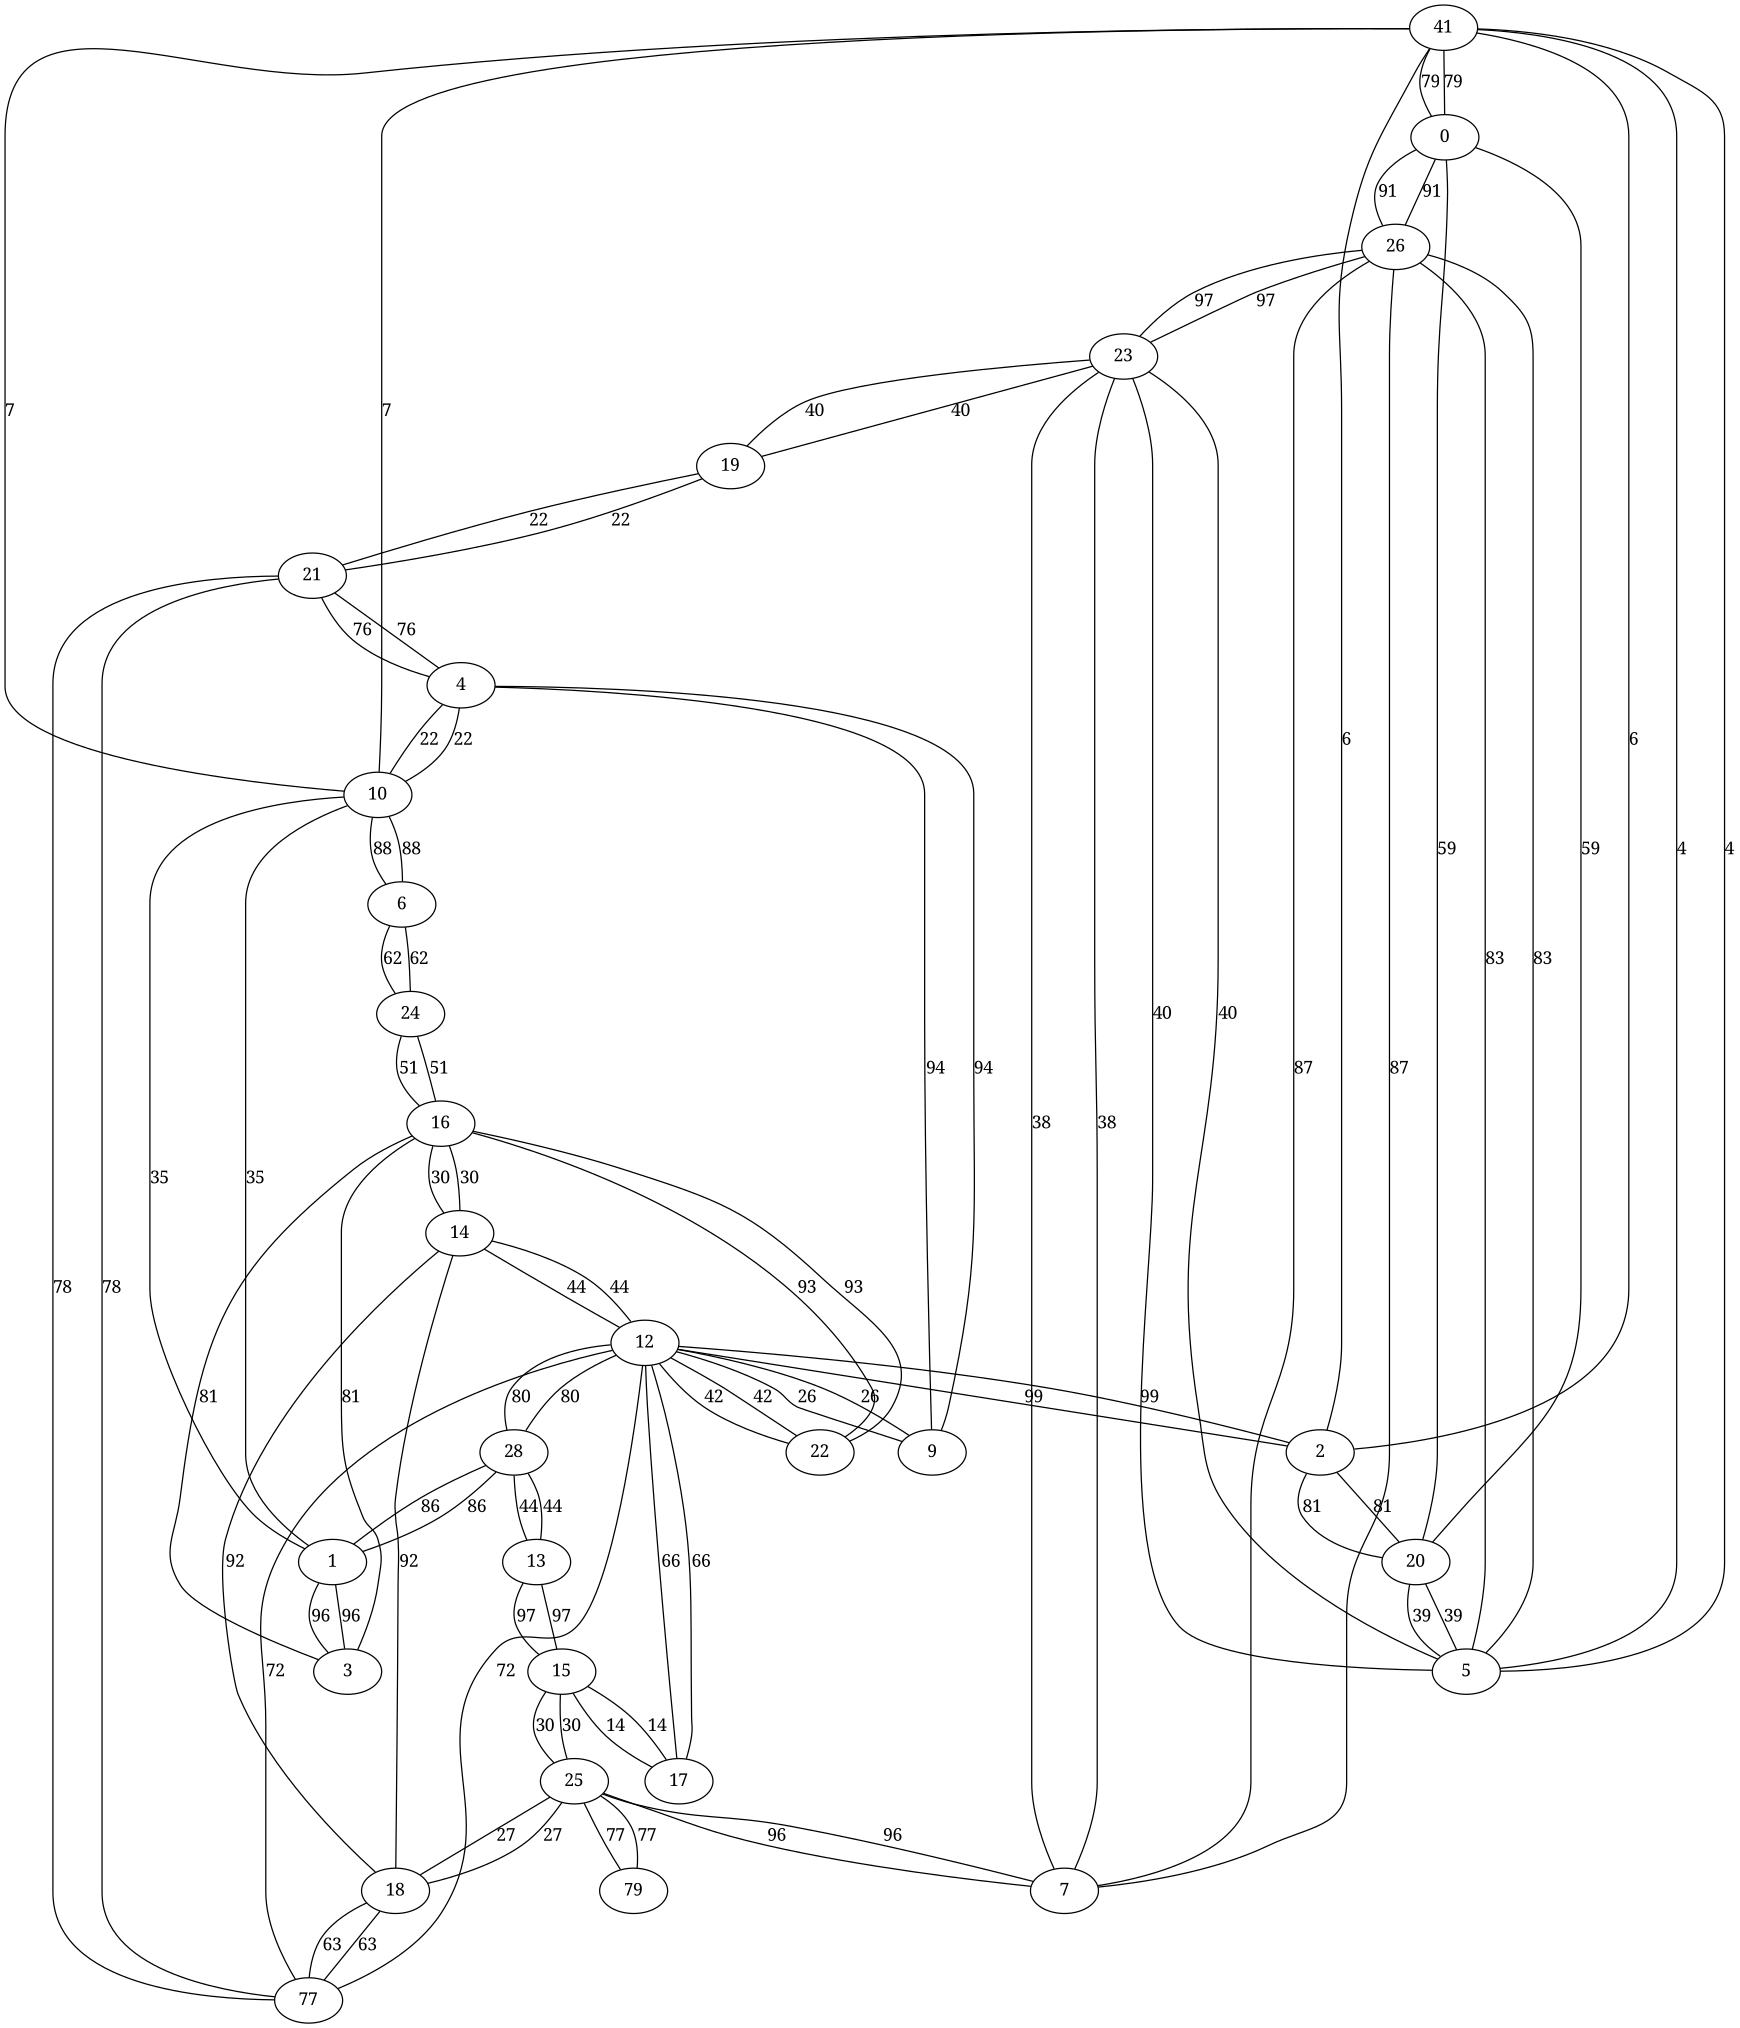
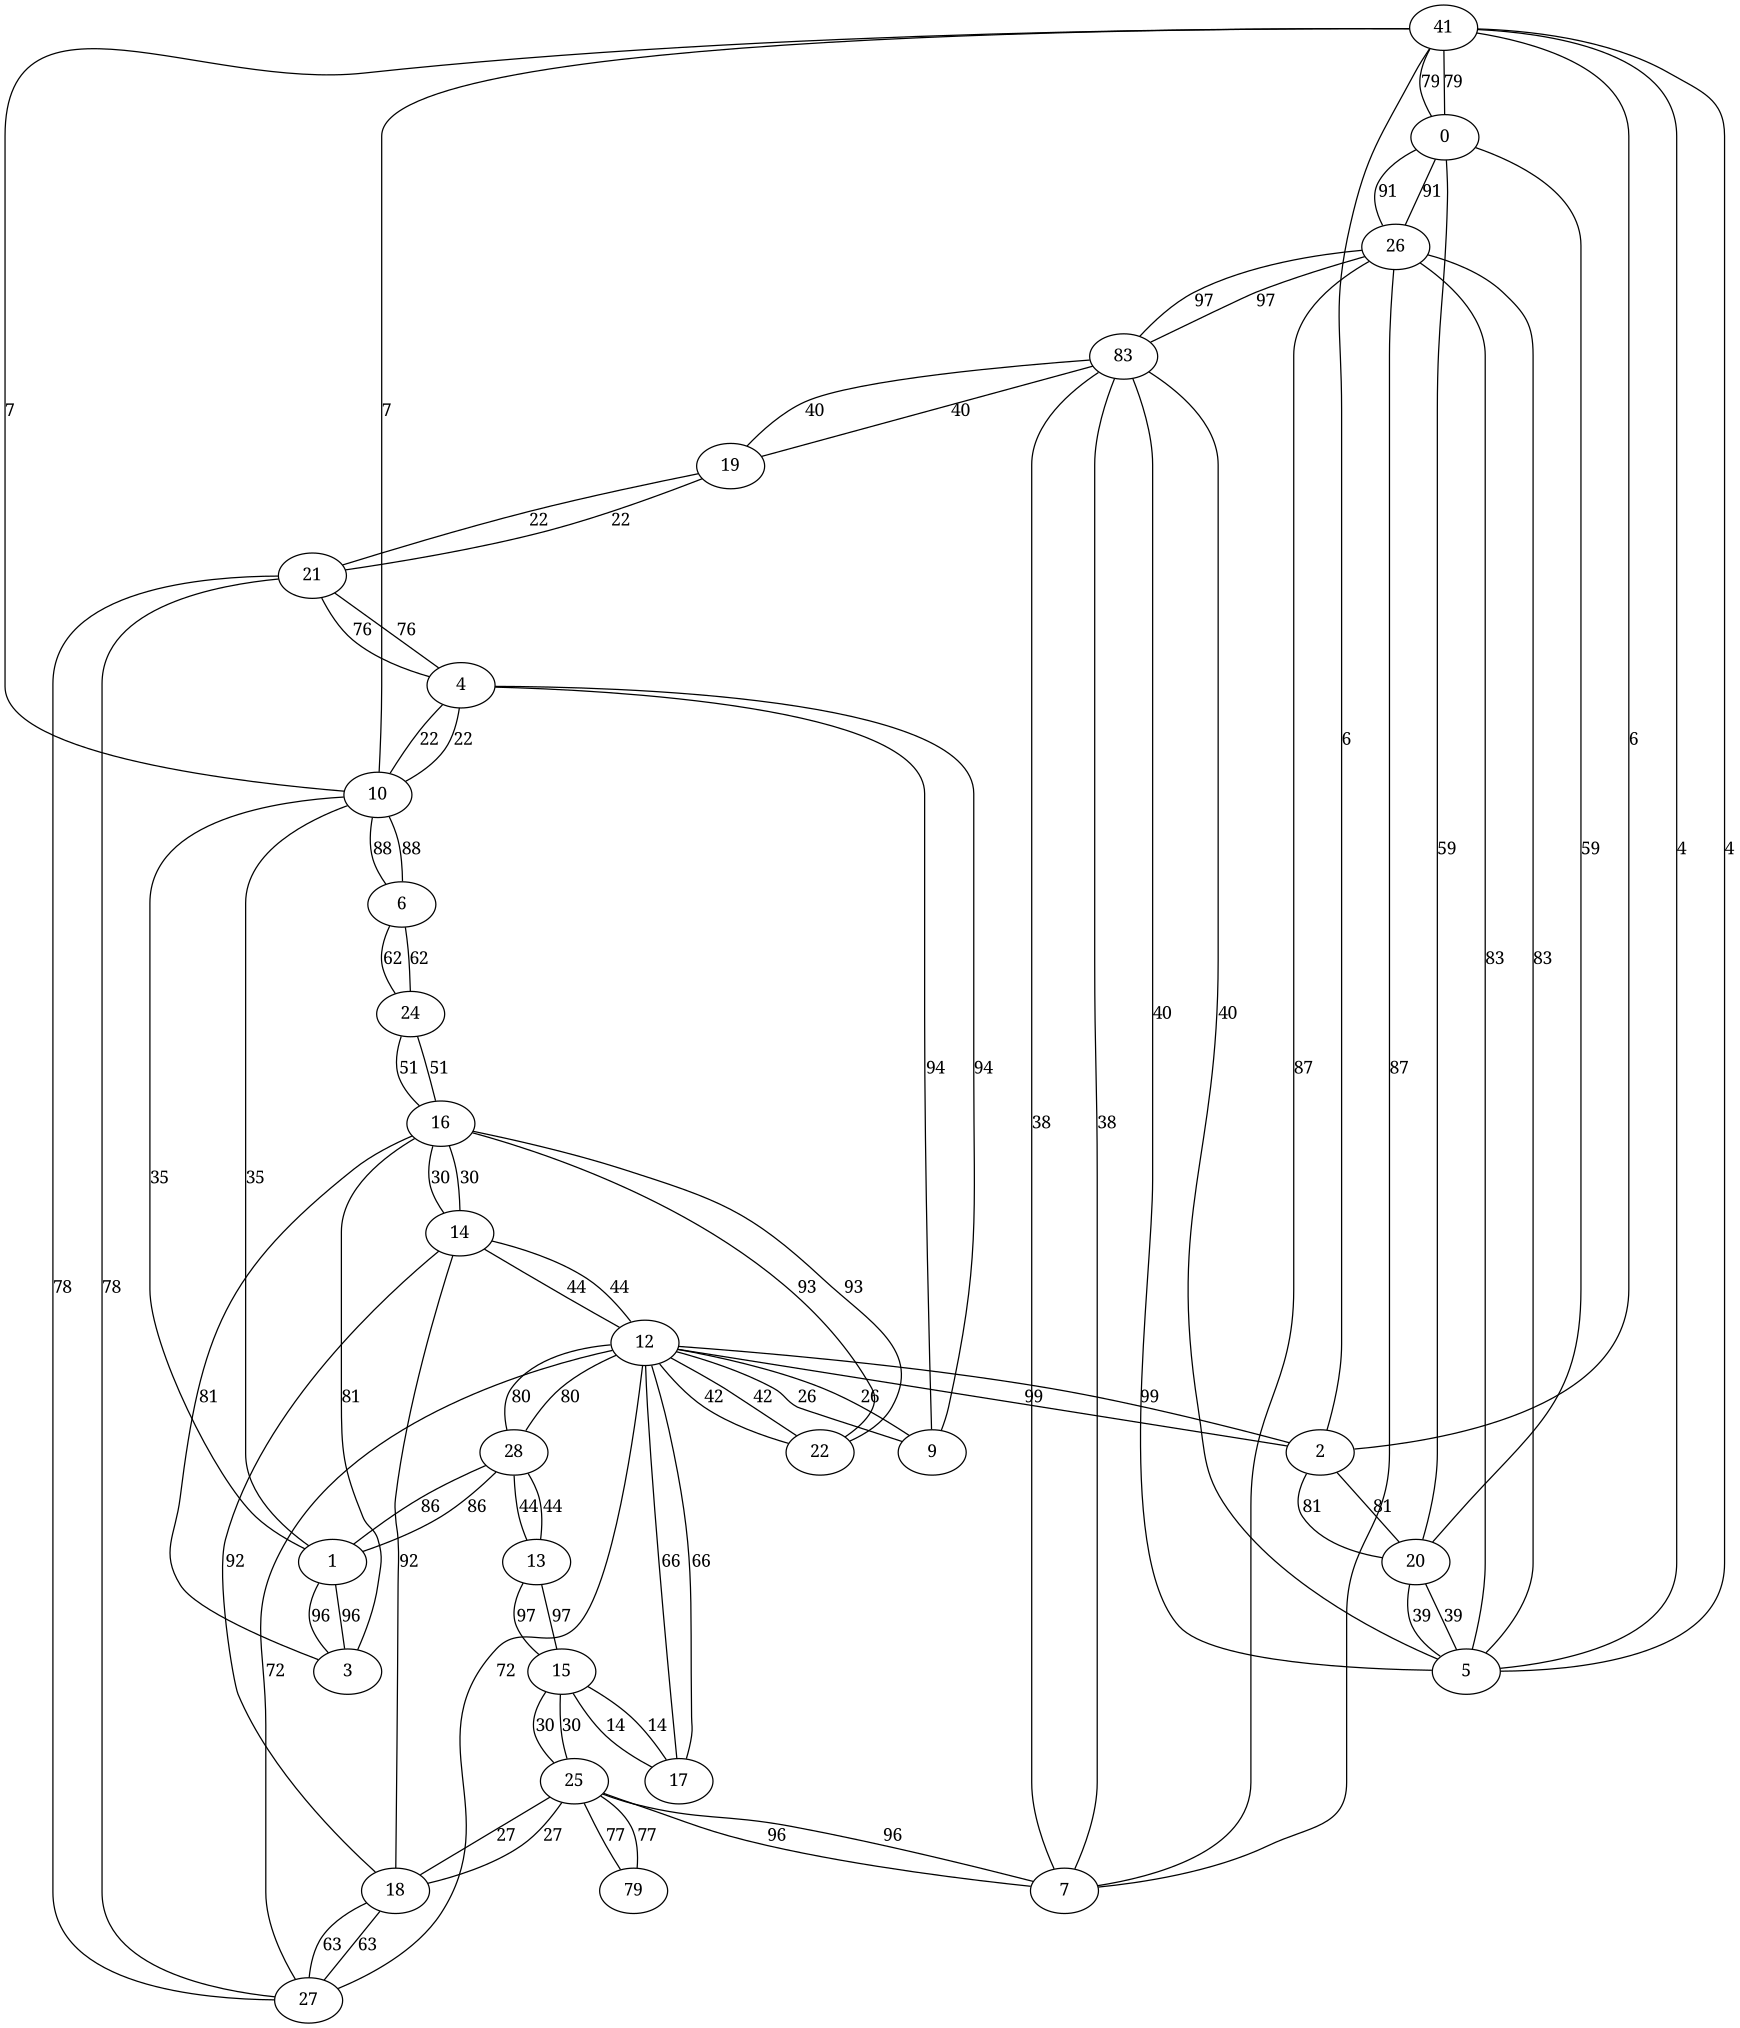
  graph {
    fontname="Noto Serif"
    node [fontname="Noto Serif"]
    edge [fontname="Noto Serif"]
    n1 [label=41]
    0
    20
    26
    2
    5
    10
    7
-   23
+   23 [label=83]
    12
    1
    4
    6
    25
    19
    28
    14
    22
    9
    17
-   27 [label=77]
+   27
    3
    21
    24
    15
    18
    n27 [label=79]
    16
    13
    n1 -- 0 [label=79]
    n1 -- 2 [label=6]
    n1 -- 5 [label=4]
    n1 -- 10 [label=7]
    0 -- n1 [label=79]
    0 -- 20 [label=59]
    0 -- 26 [label=91]
    20 -- 0 [label=59]
    20 -- 2 [label=81]
    20 -- 5 [label=39]
    26 -- 0 [label=91]
    26 -- 5 [label=83]
    26 -- 7 [label=87]
    26 -- 23 [label=97]
    2 -- n1 [label=6]
    2 -- 20 [label=81]
    2 -- 12 [label=99]
    5 -- n1 [label=4]
    5 -- 20 [label=39]
    5 -- 26 [label=83]
    5 -- 23 [label=40]
    10 -- n1 [label=7]
    10 -- 1 [label=35]
    10 -- 4 [label=22]
    10 -- 6 [label=88]
    7 -- 26 [label=87]
    7 -- 23 [label=38]
    7 -- 25 [label=96]
    23 -- 26 [label=97]
    23 -- 5 [label=40]
    23 -- 7 [label=38]
    23 -- 19 [label=40]
    12 -- 2 [label=99]
    12 -- 28 [label=80]
    12 -- 14 [label=44]
    12 -- 22 [label=42]
    12 -- 9 [label=26]
    12 -- 17 [label=66]
    12 -- 27 [label=72]
    1 -- 10 [label=35]
    1 -- 28 [label=86]
    1 -- 3 [label=96]
    4 -- 10 [label=22]
    4 -- 9 [label=94]
    4 -- 21 [label=76]
    6 -- 10 [label=88]
    6 -- 24 [label=62]
    25 -- 7 [label=96]
    25 -- 15 [label=30]
    25 -- 18 [label=27]
    25 -- n27 [label=77]
    19 -- 23 [label=40]
    19 -- 21 [label=22]
    28 -- 12 [label=80]
    28 -- 1 [label=86]
    28 -- 13 [label=44]
    14 -- 12 [label=44]
    14 -- 18 [label=92]
    14 -- 16 [label=30]
    22 -- 12 [label=42]
    22 -- 16 [label=93]
    9 -- 12 [label=26]
    9 -- 4 [label=94]
    17 -- 12 [label=66]
    17 -- 15 [label=14]
    27 -- 12 [label=72]
    27 -- 21 [label=78]
    27 -- 18 [label=63]
    3 -- 1 [label=96]
    3 -- 16 [label=81]
    21 -- 4 [label=76]
    21 -- 19 [label=22]
    21 -- 27 [label=78]
    24 -- 6 [label=62]
    24 -- 16 [label=51]
    15 -- 25 [label=30]
    15 -- 17 [label=14]
    15 -- 13 [label=97]
    18 -- 25 [label=27]
    18 -- 14 [label=92]
    18 -- 27 [label=63]
    n27 -- 25 [label=77]
    16 -- 14 [label=30]
    16 -- 22 [label=93]
    16 -- 3 [label=81]
    16 -- 24 [label=51]
    13 -- 28 [label=44]
    13 -- 15 [label=97]
  }
